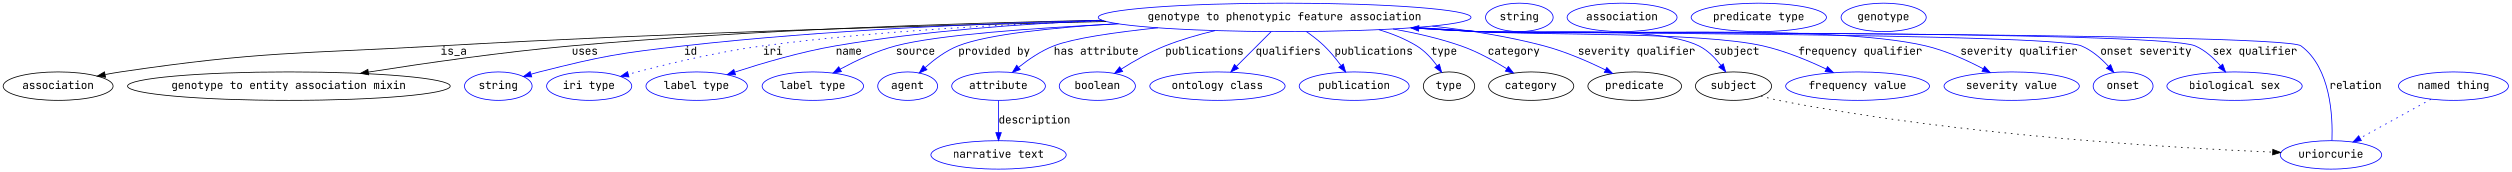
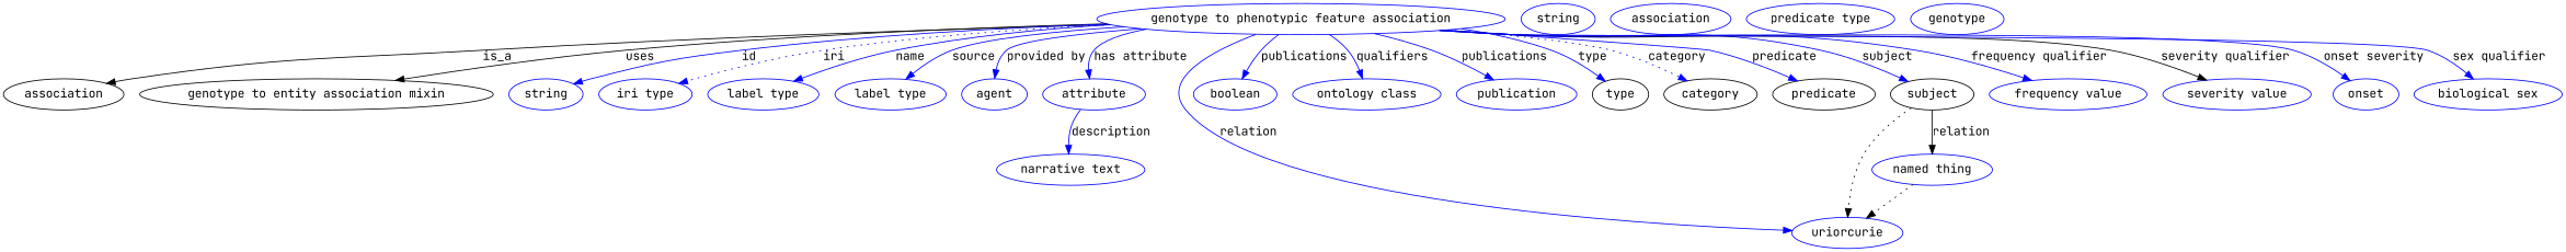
  digraph {
    fontname="JetBrains Mono"
    node [color=blue fontname="JetBrains Mono"]
    edge [fontname="JetBrains Mono" color=blue style=solid]
    n1 [height=0.5 label="genotype to phenotypic feature association" width=4.4954]
    association [height=0.5 width=1.3902 color=""]
    "genotype to entity association mixin" [height=0.5 width=3.8816 color=""]
    n4 [height=0.5 label=string width=0.84854]
    n5 [height=0.5 label="iri type" width=1.011]
    n6 [height=0.5 label="label type" width=1.2638]
    n7 [height=0.5 label="label type" width=1.2638]
    n8 [height=0.5 label=agent width=0.83048]
    n9 [height=0.5 label=attribute width=1.1193]
    n10 [height=0.5 label=uriorcurie width=1.2638]
    n11 [height=0.5 label=boolean width=1.0652]
    n12 [height=0.5 label="ontology class" width=1.7151]
    n13 [height=0.5 label=publication width=1.3902]
    type [height=0.5 width=0.75 color=""]
    category [height=0.5 width=1.1374 color=""]
    predicate [height=0.5 width=1.1916 color=""]
    subject [height=0.5 width=0.99297 color=""]
    n18 [height=0.5 label="frequency value" width=1.8776]
    n19 [height=0.5 label="severity value" width=1.661]
    n20 [height=0.5 label=onset width=0.81243]
    n21 [height=0.5 label="biological sex" width=1.661]
    n22 [height=0.5 label="narrative text" width=1.6068]
    n23 [height=0.5 label="named thing" width=1.5346]
    n24 [height=0.5 label=string width=0.84854]
    n25 [height=0.5 label=association width=1.3902]
    n26 [height=0.5 label="predicate type" width=1.679]
    n27 [height=0.5 label=genotype width=1.1916]
    n1 -> association [label=is_a color="" style=""]
    n1 -> "genotype to entity association mixin" [label=uses color="" style=""]
    n1 -> n4 [label=id]
    n1 -> n5 [label=iri style=dotted]
    n1 -> n6 [label=name]
    n1 -> n7 [label=source]
    n1 -> n8 [label="provided by"]
    n1 -> n9 [label="has attribute"]
-   n10 -> n1 [label=relation]
+   n1 -> n10 [label=relation]
    n1 -> n11 [label=publications]
    n1 -> n12 [label=qualifiers]
    n1 -> n13 [label=publications]
    n1 -> type [label=type]
-   n1 -> category [label=category]
-   n1 -> predicate [label="severity qualifier"]
+   n1 -> category [label=category style=dotted]
+   n1 -> predicate [label=predicate]
    n1 -> subject [label=subject]
    n1 -> n18 [label="frequency qualifier"]
-   n1 -> n19 [label="severity qualifier"]
+   n1 -> n19 [color=black label="severity qualifier"]
    n1 -> n20 [label="onset severity"]
    n1 -> n21 [label="sex qualifier"]
    n9 -> n22 [label=description]
    subject -> n10 [style=dotted color=""]
-   n23 -> n10 [style=dotted]
+   subject -> n23 [label=relation color="" style=""]
+   n23 -> n10 [style=dotted color=""]
  }
